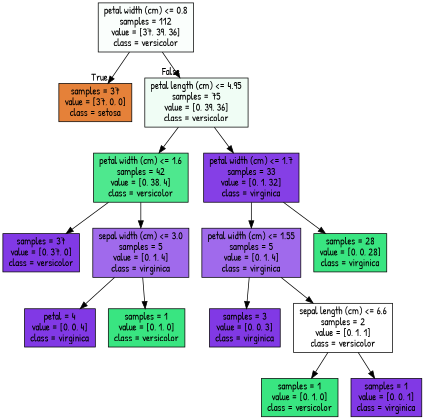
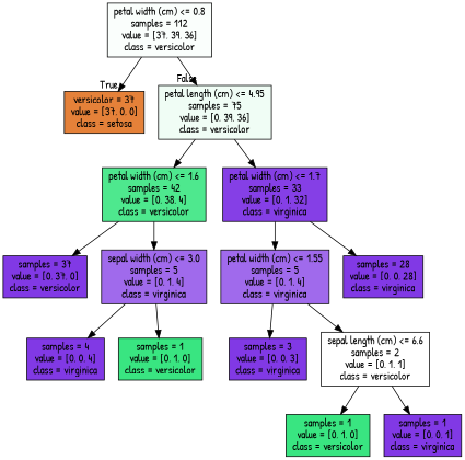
  digraph {
    fontname="Patrick Hand"
    node [color=black fillcolor="#8139e5" fontname="Patrick Hand" shape=box style=filled]
    edge [fontname="Patrick Hand"]
    n1 [fillcolor="#fafefc" label="petal width (cm) <= 0.8\nsamples = 112\nvalue = [37, 39, 36]\nclass = versicolor"]
-   n2 [fillcolor="#e58139" label="samples = 37\nvalue = [37, 0, 0]\nclass = setosa"]
+   n2 [fillcolor="#e58139" label="versicolor = 37\nvalue = [37, 0, 0]\nclass = setosa"]
    n3 [fillcolor="#f0fdf5" label="petal length (cm) <= 4.95\nsamples = 75\nvalue = [0, 39, 36]\nclass = versicolor"]
    n4 [fillcolor="#4ee88e" label="petal width (cm) <= 1.6\nsamples = 42\nvalue = [0, 38, 4]\nclass = versicolor"]
    n5 [fillcolor="#853fe6" label="petal width (cm) <= 1.7\nsamples = 33\nvalue = [0, 1, 32]\nclass = virginica"]
    n6 [label="samples = 37\nvalue = [0, 37, 0]\nclass = versicolor"]
    n7 [fillcolor="#a06aec" label="sepal width (cm) <= 3.0\nsamples = 5\nvalue = [0, 1, 4]\nclass = virginica"]
    n8 [fillcolor="#a06aec" label="petal width (cm) <= 1.55\nsamples = 5\nvalue = [0, 1, 4]\nclass = virginica"]
-   n9 [fillcolor="#39e581" label="samples = 28\nvalue = [0, 0, 28]\nclass = virginica"]
-   n10 [label="petal = 4\nvalue = [0, 0, 4]\nclass = virginica"]
+   n9 [label="samples = 28\nvalue = [0, 0, 28]\nclass = virginica"]
+   n10 [label="samples = 4\nvalue = [0, 0, 4]\nclass = virginica"]
    n11 [fillcolor="#39e581" label="samples = 1\nvalue = [0, 1, 0]\nclass = versicolor"]
    n12 [label="samples = 3\nvalue = [0, 0, 3]\nclass = virginica"]
    n13 [fillcolor="#ffffff" label="sepal length (cm) <= 6.6\nsamples = 2\nvalue = [0, 1, 1]\nclass = versicolor"]
    n14 [fillcolor="#39e581" label="samples = 1\nvalue = [0, 1, 0]\nclass = versicolor"]
    n15 [label="samples = 1\nvalue = [0, 0, 1]\nclass = virginica"]
    n1 -> n2 [headlabel=True labelangle=45 labeldistance=2.5]
    n1 -> n3 [headlabel=False labelangle=-45 labeldistance=2.5]
    n3 -> n4
    n3 -> n5
    n4 -> n6
    n4 -> n7
    n5 -> n8
    n5 -> n9
    n7 -> n10
    n7 -> n11
    n8 -> n12
    n8 -> n13
    n13 -> n14
    n13 -> n15
  }
